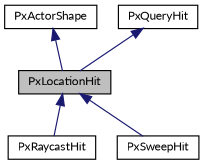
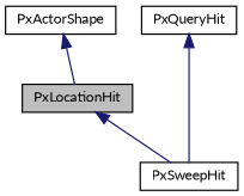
  digraph {
    fontname=Lato
    node [color=black fillcolor=white fontname=Lato fontsize=10 shape=record style=filled]
    edge [color=midnightblue dir=back fontname=Lato fontsize=10 labelfontname=Helvetica labelfontsize=10 style=solid]
    n1 [fillcolor=grey75 fontcolor=black height=0.2 label=PxLocationHit width=0.4]
-   n2 [height=0.2 label=PxRaycastHit width=0.4]
    n3 [height=0.2 label=PxSweepHit width=0.4]
    n4 [height=0.2 label=PxQueryHit width=0.4]
    n5 [height=0.2 label=PxActorShape width=0.4]
-   n1 -> n2
    n1 -> n3
-   n4 -> n1
+   n4 -> n3
    n5 -> n1
  }
